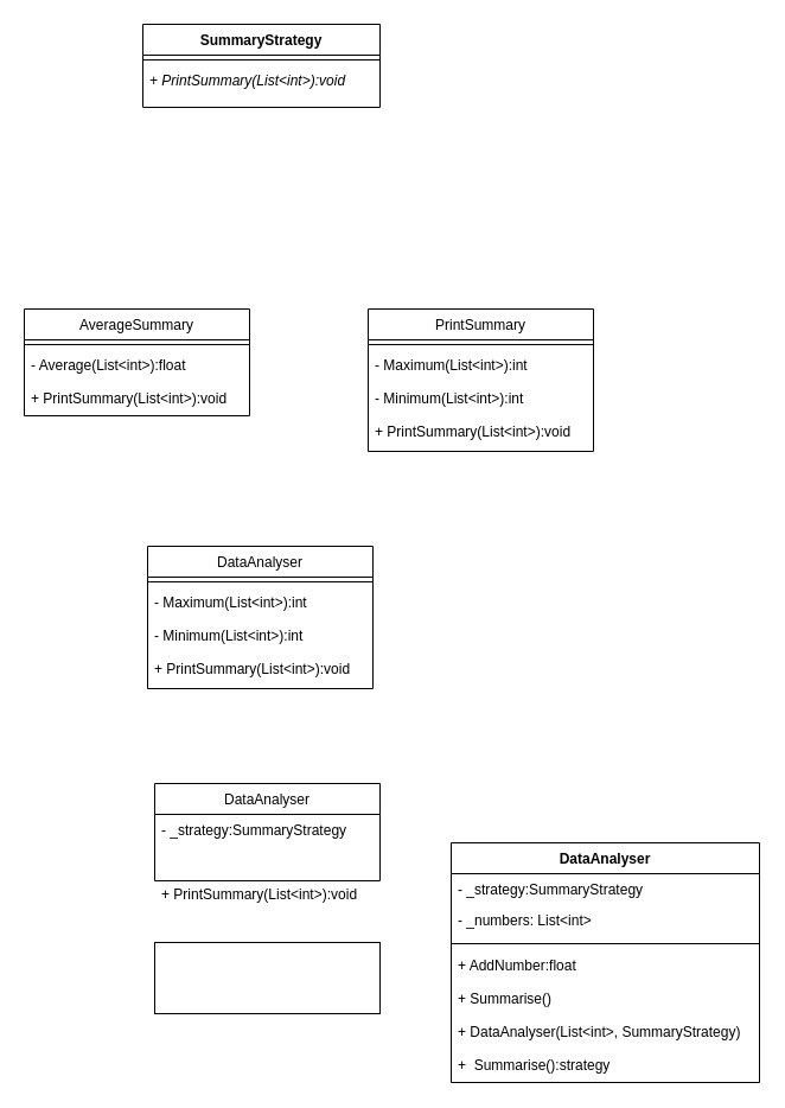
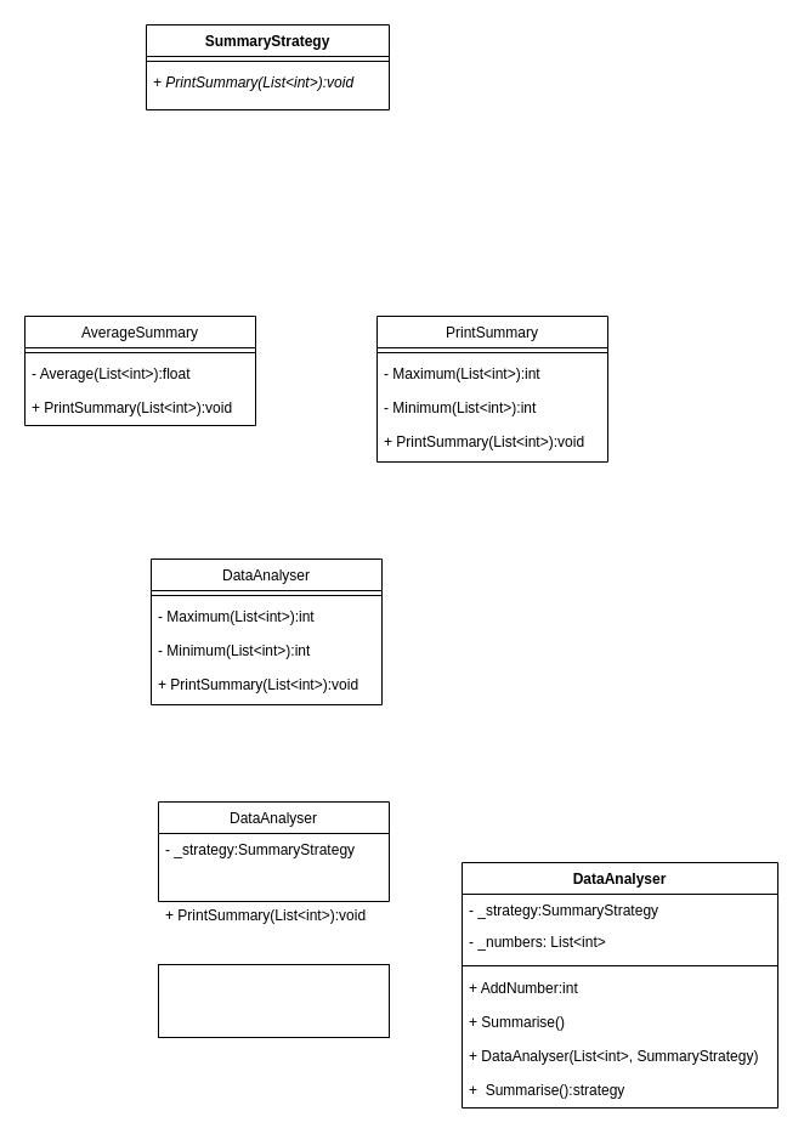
  <mxCell id="0" />
  <mxCell id="1" parent="0" />
  <mxCell id="2" value="SummaryStrategy" style="swimlane;fontStyle=1;align=center;verticalAlign=top;childLayout=stackLayout;horizontal=1;startSize=26;horizontalStack=0;resizeParent=1;resizeLast=0;collapsible=1;marginBottom=0;rounded=0;shadow=0;strokeWidth=1;" parent="1" vertex="1"><mxGeometry x="120" y="20" width="200" height="70" as="geometry"><mxRectangle x="230" y="140" width="160" height="26" as="alternateBounds" /></mxGeometry></mxCell>
  <mxCell id="3" value="" style="line;html=1;strokeWidth=1;align=left;verticalAlign=middle;spacingTop=-1;spacingLeft=3;spacingRight=3;rotatable=0;labelPosition=right;points=[];portConstraint=eastwest;" parent="2" vertex="1"><mxGeometry y="26" width="200" height="8" as="geometry" /></mxCell>
  <mxCell id="4" value="+ PrintSummary(List&lt;int&gt;):void" style="text;align=left;verticalAlign=top;spacingLeft=4;spacingRight=4;overflow=hidden;rotatable=0;points=[[0,0.5],[1,0.5]];portConstraint=eastwest;fontStyle=2" parent="2" vertex="1"><mxGeometry y="34" width="200" height="26" as="geometry" /></mxCell>
  <mxCell id="5" value="AverageSummary" style="swimlane;fontStyle=0;align=center;verticalAlign=top;childLayout=stackLayout;horizontal=1;startSize=26;horizontalStack=0;resizeParent=1;resizeLast=0;collapsible=1;marginBottom=0;rounded=0;shadow=0;strokeWidth=1;" parent="1" vertex="1"><mxGeometry x="20" y="260" width="190" height="90" as="geometry"><mxRectangle x="130" y="380" width="160" height="26" as="alternateBounds" /></mxGeometry></mxCell>
  <mxCell id="6" value="" style="line;html=1;strokeWidth=1;align=left;verticalAlign=middle;spacingTop=-1;spacingLeft=3;spacingRight=3;rotatable=0;labelPosition=right;points=[];portConstraint=eastwest;" parent="5" vertex="1"><mxGeometry y="26" width="190" height="8" as="geometry" /></mxCell>
  <mxCell id="7" value="- Average(List&lt;int&gt;):float" style="text;align=left;verticalAlign=top;spacingLeft=4;spacingRight=4;overflow=hidden;rotatable=0;points=[[0,0.5],[1,0.5]];portConstraint=eastwest;" parent="5" vertex="1"><mxGeometry y="34" width="190" height="28" as="geometry" /></mxCell>
  <mxCell id="8" value="+ PrintSummary(List&lt;int&gt;):void" style="text;align=left;verticalAlign=top;spacingLeft=4;spacingRight=4;overflow=hidden;rotatable=0;points=[[0,0.5],[1,0.5]];portConstraint=eastwest;" vertex="1" parent="5"><mxGeometry y="62" width="190" height="28" as="geometry" /></mxCell>
  <mxCell id="9" value="PrintSummary" style="swimlane;fontStyle=0;align=center;verticalAlign=top;childLayout=stackLayout;horizontal=1;startSize=26;horizontalStack=0;resizeParent=1;resizeLast=0;collapsible=1;marginBottom=0;rounded=0;shadow=0;strokeWidth=1;" vertex="1" parent="1"><mxGeometry x="310" y="260" width="190" height="120" as="geometry"><mxRectangle x="130" y="380" width="160" height="26" as="alternateBounds" /></mxGeometry></mxCell>
  <mxCell id="10" value="" style="line;html=1;strokeWidth=1;align=left;verticalAlign=middle;spacingTop=-1;spacingLeft=3;spacingRight=3;rotatable=0;labelPosition=right;points=[];portConstraint=eastwest;" vertex="1" parent="9"><mxGeometry y="26" width="190" height="8" as="geometry" /></mxCell>
  <mxCell id="11" value="- Maximum(List&lt;int&gt;):int" style="text;align=left;verticalAlign=top;spacingLeft=4;spacingRight=4;overflow=hidden;rotatable=0;points=[[0,0.5],[1,0.5]];portConstraint=eastwest;" vertex="1" parent="9"><mxGeometry y="34" width="190" height="28" as="geometry" /></mxCell>
  <mxCell id="12" value="- Minimum(List&lt;int&gt;):int" style="text;align=left;verticalAlign=top;spacingLeft=4;spacingRight=4;overflow=hidden;rotatable=0;points=[[0,0.5],[1,0.5]];portConstraint=eastwest;" vertex="1" parent="9"><mxGeometry y="62" width="190" height="28" as="geometry" /></mxCell>
  <mxCell id="13" value="+ PrintSummary(List&lt;int&gt;):void" style="text;align=left;verticalAlign=top;spacingLeft=4;spacingRight=4;overflow=hidden;rotatable=0;points=[[0,0.5],[1,0.5]];portConstraint=eastwest;" vertex="1" parent="9"><mxGeometry y="90" width="190" height="28" as="geometry" /></mxCell>
  <mxCell id="14" value="DataAnalyser" style="swimlane;fontStyle=0;align=center;verticalAlign=top;childLayout=stackLayout;horizontal=1;startSize=26;horizontalStack=0;resizeParent=1;resizeLast=0;collapsible=1;marginBottom=0;rounded=0;shadow=0;strokeWidth=1;" vertex="1" parent="1"><mxGeometry x="124" y="460" width="190" height="120" as="geometry"><mxRectangle x="130" y="380" width="160" height="26" as="alternateBounds" /></mxGeometry></mxCell>
  <mxCell id="15" value="" style="line;html=1;strokeWidth=1;align=left;verticalAlign=middle;spacingTop=-1;spacingLeft=3;spacingRight=3;rotatable=0;labelPosition=right;points=[];portConstraint=eastwest;" vertex="1" parent="14"><mxGeometry y="26" width="190" height="8" as="geometry" /></mxCell>
  <mxCell id="16" value="- Maximum(List&lt;int&gt;):int" style="text;align=left;verticalAlign=top;spacingLeft=4;spacingRight=4;overflow=hidden;rotatable=0;points=[[0,0.5],[1,0.5]];portConstraint=eastwest;" vertex="1" parent="14"><mxGeometry y="34" width="190" height="28" as="geometry" /></mxCell>
  <mxCell id="17" value="- Minimum(List&lt;int&gt;):int" style="text;align=left;verticalAlign=top;spacingLeft=4;spacingRight=4;overflow=hidden;rotatable=0;points=[[0,0.5],[1,0.5]];portConstraint=eastwest;" vertex="1" parent="14"><mxGeometry y="62" width="190" height="28" as="geometry" /></mxCell>
  <mxCell id="18" value="+ PrintSummary(List&lt;int&gt;):void" style="text;align=left;verticalAlign=top;spacingLeft=4;spacingRight=4;overflow=hidden;rotatable=0;points=[[0,0.5],[1,0.5]];portConstraint=eastwest;" vertex="1" parent="14"><mxGeometry y="90" width="190" height="28" as="geometry" /></mxCell>
  <mxCell id="19" value="DataAnalyser" style="swimlane;fontStyle=0;align=center;verticalAlign=top;childLayout=stackLayout;horizontal=1;startSize=26;horizontalStack=0;resizeParent=1;resizeLast=0;collapsible=1;marginBottom=0;rounded=0;shadow=0;strokeWidth=1;" vertex="1" parent="1"><mxGeometry x="130" y="660" width="190" height="82" as="geometry"><mxRectangle x="130" y="380" width="160" height="26" as="alternateBounds" /></mxGeometry></mxCell>
  <mxCell id="20" value="- _strategy:SummaryStrategy" style="text;align=left;verticalAlign=top;spacingLeft=4;spacingRight=4;overflow=hidden;rotatable=0;points=[[0,0.5],[1,0.5]];portConstraint=eastwest;" vertex="1" parent="19"><mxGeometry y="26" width="190" height="28" as="geometry" /></mxCell>
  <mxCell id="21" value="" style="whiteSpace=wrap;html=1;verticalAlign=top;fontStyle=0;startSize=26;rounded=0;shadow=0;strokeWidth=1;" vertex="1" parent="1"><mxGeometry x="130" y="794" width="190" height="60" as="geometry" /></mxCell>
  <mxCell id="22" value="+ PrintSummary(List&lt;int&gt;):void" style="text;align=left;verticalAlign=top;spacingLeft=4;spacingRight=4;overflow=hidden;rotatable=0;points=[[0,0.5],[1,0.5]];portConstraint=eastwest;" vertex="1" parent="1"><mxGeometry x="130" y="740" width="190" height="82" as="geometry" /></mxCell>
  <mxCell id="23" value="DataAnalyser" style="swimlane;fontStyle=1;align=center;verticalAlign=top;childLayout=stackLayout;horizontal=1;startSize=26;horizontalStack=0;resizeParent=1;resizeParentMax=0;resizeLast=0;collapsible=1;marginBottom=0;whiteSpace=wrap;html=1;" vertex="1" parent="1"><mxGeometry x="380" y="710" width="260" height="202" as="geometry" /></mxCell>
  <mxCell id="24" value="-&amp;nbsp;_strategy:SummaryStrategy" style="text;strokeColor=none;fillColor=none;align=left;verticalAlign=top;spacingLeft=4;spacingRight=4;overflow=hidden;rotatable=0;points=[[0,0.5],[1,0.5]];portConstraint=eastwest;whiteSpace=wrap;html=1;" vertex="1" parent="23"><mxGeometry y="26" width="260" height="26" as="geometry" /></mxCell>
  <mxCell id="25" value="- _numbers: List&lt;int&gt;" style="text;align=left;verticalAlign=top;spacingLeft=4;spacingRight=4;overflow=hidden;rotatable=0;points=[[0,0.5],[1,0.5]];portConstraint=eastwest;" vertex="1" parent="23"><mxGeometry y="52" width="260" height="28" as="geometry" /></mxCell>
  <mxCell id="26" value="" style="line;strokeWidth=1;fillColor=none;align=left;verticalAlign=middle;spacingTop=-1;spacingLeft=3;spacingRight=3;rotatable=0;labelPosition=right;points=[];portConstraint=eastwest;strokeColor=inherit;" vertex="1" parent="23"><mxGeometry y="80" width="260" height="10" as="geometry" /></mxCell>
- <mxCell id="27" value="+ AddNumber:float" style="text;align=left;verticalAlign=top;spacingLeft=4;spacingRight=4;overflow=hidden;rotatable=0;points=[[0,0.5],[1,0.5]];portConstraint=eastwest;" vertex="1" parent="23"><mxGeometry y="90" width="260" height="28" as="geometry" /></mxCell>
+ <mxCell id="27" value="+ AddNumber:int" style="text;align=left;verticalAlign=top;spacingLeft=4;spacingRight=4;overflow=hidden;rotatable=0;points=[[0,0.5],[1,0.5]];portConstraint=eastwest;" vertex="1" parent="23"><mxGeometry y="90" width="260" height="28" as="geometry" /></mxCell>
  <mxCell id="28" value="+ Summarise()" style="text;align=left;verticalAlign=top;spacingLeft=4;spacingRight=4;overflow=hidden;rotatable=0;points=[[0,0.5],[1,0.5]];portConstraint=eastwest;" vertex="1" parent="23"><mxGeometry y="118" width="260" height="28" as="geometry" /></mxCell>
  <mxCell id="29" value="+ DataAnalyser(List&lt;int&gt;, SummaryStrategy)" style="text;align=left;verticalAlign=top;spacingLeft=4;spacingRight=4;overflow=hidden;rotatable=0;points=[[0,0.5],[1,0.5]];portConstraint=eastwest;" vertex="1" parent="23"><mxGeometry y="146" width="260" height="28" as="geometry" /></mxCell>
  <mxCell id="30" value="+  Summarise():strategy&#10;" style="text;align=left;verticalAlign=top;spacingLeft=4;spacingRight=4;overflow=hidden;rotatable=0;points=[[0,0.5],[1,0.5]];portConstraint=eastwest;" vertex="1" parent="23"><mxGeometry y="174" width="260" height="28" as="geometry" /></mxCell>
